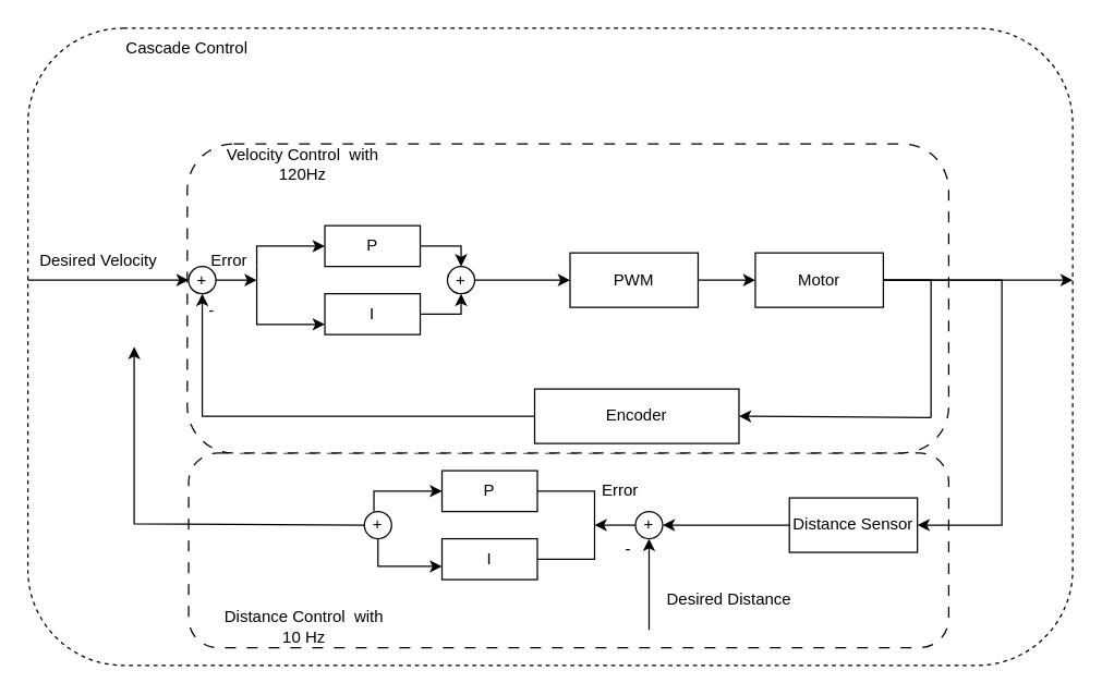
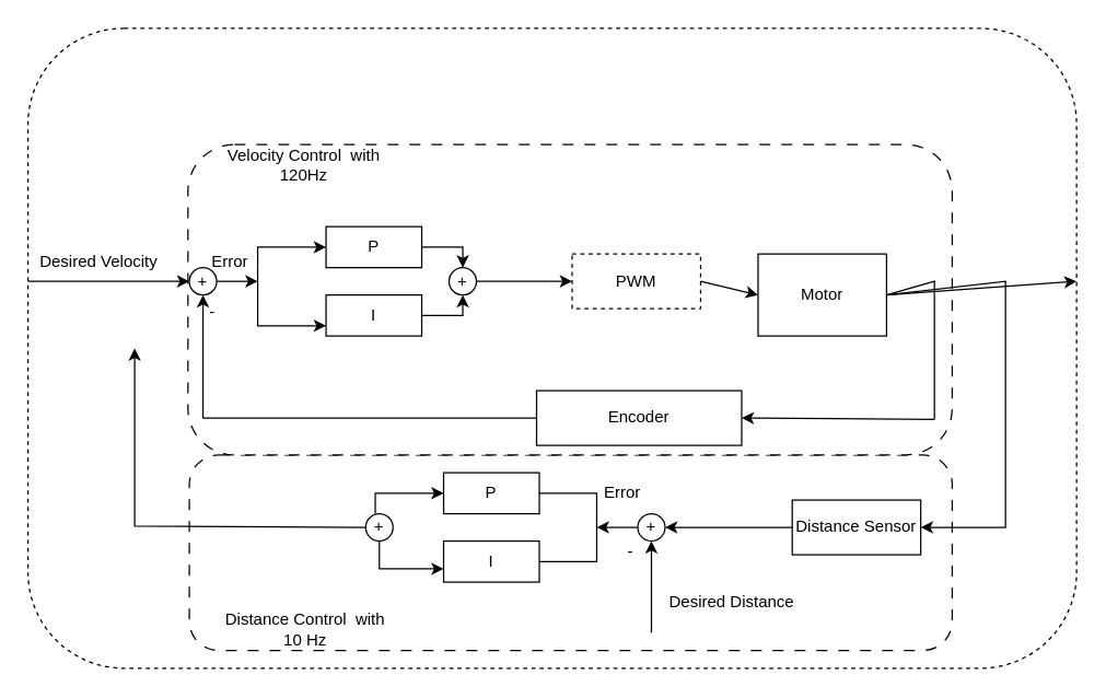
  <mxCell id="0" />
  <mxCell id="1" parent="0" />
  <mxCell id="2" value="" style="rounded=1;whiteSpace=wrap;html=1;dashed=1;" vertex="1" parent="1"><mxGeometry x="20" y="20" width="767" height="468" as="geometry" /></mxCell>
  <mxCell id="3" value="" style="rounded=1;whiteSpace=wrap;html=1;dashed=1;dashPattern=8 8;" vertex="1" parent="1"><mxGeometry x="138" y="332" width="558" height="143" as="geometry" /></mxCell>
  <mxCell id="4" value="" style="rounded=1;whiteSpace=wrap;html=1;dashed=1;dashPattern=8 8;" vertex="1" parent="1"><mxGeometry x="137" y="105" width="559" height="227" as="geometry" /></mxCell>
- <mxCell id="5" value="Motor" style="rounded=0;whiteSpace=wrap;html=1;" vertex="1" parent="1"><mxGeometry x="554" y="185" width="94" height="40" as="geometry" /></mxCell>
+ <mxCell id="5" value="Motor" style="rounded=0;whiteSpace=wrap;html=1;" vertex="1" parent="1"><mxGeometry x="554" y="185" width="94" height="60" as="geometry" /></mxCell>
  <mxCell id="6" value="I" style="rounded=0;whiteSpace=wrap;html=1;" vertex="1" parent="1"><mxGeometry x="238" y="215" width="70" height="30" as="geometry" /></mxCell>
  <mxCell id="7" value="P" style="rounded=0;whiteSpace=wrap;html=1;" vertex="1" parent="1"><mxGeometry x="238" y="165" width="70" height="30" as="geometry" /></mxCell>
  <mxCell id="8" value="+" style="ellipse;whiteSpace=wrap;html=1;aspect=fixed;" vertex="1" parent="1"><mxGeometry x="328" y="195" width="20" height="20" as="geometry" /></mxCell>
  <mxCell id="9" value="Encoder" style="rounded=0;whiteSpace=wrap;html=1;" vertex="1" parent="1"><mxGeometry x="392" y="285" width="150" height="40" as="geometry" /></mxCell>
- <mxCell id="10" value="PWM" style="rounded=0;whiteSpace=wrap;html=1;" vertex="1" parent="1"><mxGeometry x="418" y="185" width="94" height="40" as="geometry" /></mxCell>
+ <mxCell id="10" value="PWM" style="rounded=0;whiteSpace=wrap;html=1;dashed=1;" vertex="1" parent="1"><mxGeometry x="418" y="185" width="94" height="40" as="geometry" /></mxCell>
  <mxCell id="11" value="" style="endArrow=classic;html=1;rounded=0;exitX=1;exitY=0.5;exitDx=0;exitDy=0;entryX=0.5;entryY=0;entryDx=0;entryDy=0;" edge="1" parent="1" source="7" target="8"><mxGeometry width="50" height="50" relative="1" as="geometry"><mxPoint x="498" y="285" as="sourcePoint" /><mxPoint x="358" y="155" as="targetPoint" /><Array as="points"><mxPoint x="338" y="180" /></Array></mxGeometry></mxCell>
  <mxCell id="12" value="" style="endArrow=classic;html=1;rounded=0;exitX=1;exitY=0.5;exitDx=0;exitDy=0;entryX=0.5;entryY=1;entryDx=0;entryDy=0;" edge="1" parent="1" source="6" target="8"><mxGeometry width="50" height="50" relative="1" as="geometry"><mxPoint x="318" y="190" as="sourcePoint" /><mxPoint x="348" y="235" as="targetPoint" /><Array as="points"><mxPoint x="338" y="230" /></Array></mxGeometry></mxCell>
  <mxCell id="13" value="" style="endArrow=classic;html=1;rounded=0;exitX=1;exitY=0.5;exitDx=0;exitDy=0;entryX=0;entryY=0.5;entryDx=0;entryDy=0;" edge="1" parent="1" source="8" target="10"><mxGeometry width="50" height="50" relative="1" as="geometry"><mxPoint x="498" y="285" as="sourcePoint" /><mxPoint x="548" y="235" as="targetPoint" /></mxGeometry></mxCell>
  <mxCell id="14" value="" style="endArrow=classic;html=1;rounded=0;entryX=0;entryY=0.5;entryDx=0;entryDy=0;exitX=1;exitY=0.5;exitDx=0;exitDy=0;" edge="1" parent="1" source="10" target="5"><mxGeometry width="50" height="50" relative="1" as="geometry"><mxPoint x="498" y="285" as="sourcePoint" /><mxPoint x="548" y="235" as="targetPoint" /></mxGeometry></mxCell>
  <mxCell id="15" value="" style="endArrow=classic;html=1;rounded=0;entryX=0.5;entryY=1;entryDx=0;entryDy=0;exitX=0;exitY=0.5;exitDx=0;exitDy=0;" edge="1" parent="1" source="9" target="18"><mxGeometry width="50" height="50" relative="1" as="geometry"><mxPoint x="384.8" y="309" as="sourcePoint" /><mxPoint x="148" y="225" as="targetPoint" /><Array as="points"><mxPoint x="148" y="305" /></Array></mxGeometry></mxCell>
  <mxCell id="16" style="edgeStyle=orthogonalEdgeStyle;rounded=0;orthogonalLoop=1;jettySize=auto;html=1;entryX=0;entryY=0.75;entryDx=0;entryDy=0;" edge="1" parent="1" target="6"><mxGeometry relative="1" as="geometry"><mxPoint x="188" y="195" as="sourcePoint" /><Array as="points"><mxPoint x="188" y="237" /></Array></mxGeometry></mxCell>
  <mxCell id="17" value="" style="endArrow=classic;html=1;rounded=0;exitX=0.5;exitY=0;exitDx=0;exitDy=0;entryX=0;entryY=0.5;entryDx=0;entryDy=0;" edge="1" parent="1" target="7"><mxGeometry width="50" height="50" relative="1" as="geometry"><mxPoint x="188" y="195" as="sourcePoint" /><mxPoint x="188" y="175" as="targetPoint" /><Array as="points"><mxPoint x="188" y="180" /></Array></mxGeometry></mxCell>
  <mxCell id="18" value="+" style="ellipse;whiteSpace=wrap;html=1;aspect=fixed;" vertex="1" parent="1"><mxGeometry x="138" y="195" width="20" height="20" as="geometry" /></mxCell>
  <mxCell id="19" value="" style="endArrow=classic;html=1;rounded=0;exitX=1;exitY=0.5;exitDx=0;exitDy=0;" edge="1" parent="1" source="18"><mxGeometry width="50" height="50" relative="1" as="geometry"><mxPoint x="418" y="325" as="sourcePoint" /><mxPoint x="188" y="205" as="targetPoint" /></mxGeometry></mxCell>
  <mxCell id="20" value="-" style="text;html=1;strokeColor=none;fillColor=none;align=center;verticalAlign=middle;whiteSpace=wrap;rounded=0;" vertex="1" parent="1"><mxGeometry x="444" y="395" width="34" height="16" as="geometry" /></mxCell>
  <mxCell id="21" value="" style="edgeStyle=orthogonalEdgeStyle;rounded=0;orthogonalLoop=1;jettySize=auto;html=1;" edge="1" parent="1" source="34"><mxGeometry relative="1" as="geometry"><mxPoint x="436" y="385" as="targetPoint" /></mxGeometry></mxCell>
  <mxCell id="22" value="Distance Sensor" style="rounded=0;whiteSpace=wrap;html=1;" vertex="1" parent="1"><mxGeometry x="579" y="365" width="94" height="40" as="geometry" /></mxCell>
  <mxCell id="23" value="" style="endArrow=classic;html=1;rounded=0;entryX=1;entryY=0.5;entryDx=0;entryDy=0;" edge="1" parent="1" target="9"><mxGeometry width="50" height="50" relative="1" as="geometry"><mxPoint x="683" y="306" as="sourcePoint" /><mxPoint x="447" y="267" as="targetPoint" /></mxGeometry></mxCell>
  <mxCell id="24" value="" style="endArrow=none;html=1;rounded=0;exitX=1;exitY=0.5;exitDx=0;exitDy=0;" edge="1" parent="1" source="5"><mxGeometry width="50" height="50" relative="1" as="geometry"><mxPoint x="397" y="317" as="sourcePoint" /><mxPoint x="683" y="306" as="targetPoint" /><Array as="points"><mxPoint x="683" y="205" /></Array></mxGeometry></mxCell>
  <mxCell id="25" value="I" style="rounded=0;whiteSpace=wrap;html=1;" vertex="1" parent="1"><mxGeometry x="324" y="395" width="70" height="30" as="geometry" /></mxCell>
  <mxCell id="26" value="P" style="rounded=0;whiteSpace=wrap;html=1;" vertex="1" parent="1"><mxGeometry x="324" y="345" width="70" height="30" as="geometry" /></mxCell>
  <mxCell id="27" value="" style="endArrow=classic;html=1;rounded=0;exitX=0.5;exitY=0;exitDx=0;exitDy=0;entryX=0;entryY=0.5;entryDx=0;entryDy=0;" edge="1" parent="1" target="26"><mxGeometry width="50" height="50" relative="1" as="geometry"><mxPoint x="274" y="375" as="sourcePoint" /><mxPoint x="274" y="355" as="targetPoint" /><Array as="points"><mxPoint x="274" y="360" /></Array></mxGeometry></mxCell>
  <mxCell id="28" value="+" style="ellipse;whiteSpace=wrap;html=1;aspect=fixed;" vertex="1" parent="1"><mxGeometry x="267" y="375" width="20" height="20" as="geometry" /></mxCell>
  <mxCell id="29" style="edgeStyle=orthogonalEdgeStyle;rounded=0;orthogonalLoop=1;jettySize=auto;html=1;exitX=0.5;exitY=1;exitDx=0;exitDy=0;entryX=0;entryY=0.677;entryDx=0;entryDy=0;entryPerimeter=0;" edge="1" parent="1" source="28" target="25"><mxGeometry relative="1" as="geometry" /></mxCell>
  <mxCell id="30" value="" style="endArrow=none;html=1;rounded=0;exitX=1;exitY=0.5;exitDx=0;exitDy=0;entryX=1;entryY=0.5;entryDx=0;entryDy=0;" edge="1" parent="1" source="26" target="25"><mxGeometry width="50" height="50" relative="1" as="geometry"><mxPoint x="436" y="291" as="sourcePoint" /><mxPoint x="436" y="410" as="targetPoint" /><Array as="points"><mxPoint x="436" y="360" /><mxPoint x="436" y="410" /></Array></mxGeometry></mxCell>
  <mxCell id="31" value="" style="endArrow=classic;html=1;rounded=0;exitX=1;exitY=0.5;exitDx=0;exitDy=0;" edge="1" parent="1" source="5"><mxGeometry width="50" height="50" relative="1" as="geometry"><mxPoint x="384" y="291" as="sourcePoint" /><mxPoint x="787" y="205" as="targetPoint" /></mxGeometry></mxCell>
  <mxCell id="32" value="" style="endArrow=classic;html=1;rounded=0;exitX=1;exitY=0.5;exitDx=0;exitDy=0;entryX=1;entryY=0.5;entryDx=0;entryDy=0;" edge="1" parent="1" source="5" target="22"><mxGeometry width="50" height="50" relative="1" as="geometry"><mxPoint x="722" y="215" as="sourcePoint" /><mxPoint x="709" y="384" as="targetPoint" /><Array as="points"><mxPoint x="735" y="205" /><mxPoint x="735" y="385" /></Array></mxGeometry></mxCell>
  <mxCell id="33" value="" style="edgeStyle=orthogonalEdgeStyle;rounded=0;orthogonalLoop=1;jettySize=auto;html=1;" edge="1" parent="1" source="22" target="34"><mxGeometry relative="1" as="geometry"><mxPoint x="579" y="385" as="sourcePoint" /><mxPoint x="436" y="385" as="targetPoint" /></mxGeometry></mxCell>
  <mxCell id="34" value="+" style="ellipse;whiteSpace=wrap;html=1;aspect=fixed;" vertex="1" parent="1"><mxGeometry x="466" y="375" width="20" height="20" as="geometry" /></mxCell>
  <mxCell id="35" value="" style="endArrow=classic;html=1;rounded=0;entryX=0.5;entryY=1;entryDx=0;entryDy=0;" edge="1" parent="1" target="34"><mxGeometry width="50" height="50" relative="1" as="geometry"><mxPoint x="476" y="462" as="sourcePoint" /><mxPoint x="434" y="241" as="targetPoint" /></mxGeometry></mxCell>
  <mxCell id="36" value="-" style="text;html=1;strokeColor=none;fillColor=none;align=center;verticalAlign=middle;whiteSpace=wrap;rounded=0;" vertex="1" parent="1"><mxGeometry x="138" y="220" width="34" height="16" as="geometry" /></mxCell>
  <mxCell id="37" value="Error" style="text;html=1;strokeColor=none;fillColor=none;align=center;verticalAlign=middle;whiteSpace=wrap;rounded=0;" vertex="1" parent="1"><mxGeometry x="398" y="345" width="114" height="30" as="geometry" /></mxCell>
  <mxCell id="38" value="" style="endArrow=classic;html=1;rounded=0;entryX=0;entryY=0.5;entryDx=0;entryDy=0;" edge="1" parent="1" target="18"><mxGeometry width="50" height="50" relative="1" as="geometry"><mxPoint x="20" y="205" as="sourcePoint" /><mxPoint x="85" y="202" as="targetPoint" /></mxGeometry></mxCell>
  <mxCell id="39" value="Desired Velocity" style="text;html=1;strokeColor=none;fillColor=none;align=center;verticalAlign=middle;whiteSpace=wrap;rounded=0;" vertex="1" parent="1"><mxGeometry x="20" y="176" width="104" height="30" as="geometry" /></mxCell>
  <mxCell id="40" value="Desired Distance" style="text;html=1;strokeColor=none;fillColor=none;align=center;verticalAlign=middle;whiteSpace=wrap;rounded=0;" vertex="1" parent="1"><mxGeometry x="478" y="425" width="114" height="30" as="geometry" /></mxCell>
  <mxCell id="41" value="Error" style="text;html=1;strokeColor=none;fillColor=none;align=center;verticalAlign=middle;whiteSpace=wrap;rounded=0;" vertex="1" parent="1"><mxGeometry x="111" y="176" width="114" height="30" as="geometry" /></mxCell>
  <mxCell id="42" value="Velocity Control&amp;nbsp; with 120Hz" style="text;html=1;strokeColor=none;fillColor=none;align=center;verticalAlign=middle;whiteSpace=wrap;rounded=0;" vertex="1" parent="1"><mxGeometry x="157" y="105" width="130" height="30" as="geometry" /></mxCell>
  <mxCell id="43" value="Distance Control&amp;nbsp; with 10 Hz" style="text;html=1;strokeColor=none;fillColor=none;align=center;verticalAlign=middle;whiteSpace=wrap;rounded=0;" vertex="1" parent="1"><mxGeometry x="158" y="445" width="130" height="30" as="geometry" /></mxCell>
- <mxCell id="44" value="Cascade Control" style="text;html=1;strokeColor=none;fillColor=none;align=center;verticalAlign=middle;whiteSpace=wrap;rounded=0;" vertex="1" parent="1"><mxGeometry x="72" y="20" width="130" height="30" as="geometry" /></mxCell>
  <mxCell id="45" value="" style="endArrow=classic;html=1;rounded=0;exitX=0;exitY=0.5;exitDx=0;exitDy=0;" edge="1" parent="1" source="28"><mxGeometry width="50" height="50" relative="1" as="geometry"><mxPoint x="358" y="265" as="sourcePoint" /><mxPoint x="98" y="254" as="targetPoint" /><Array as="points"><mxPoint x="98" y="384" /></Array></mxGeometry></mxCell>
